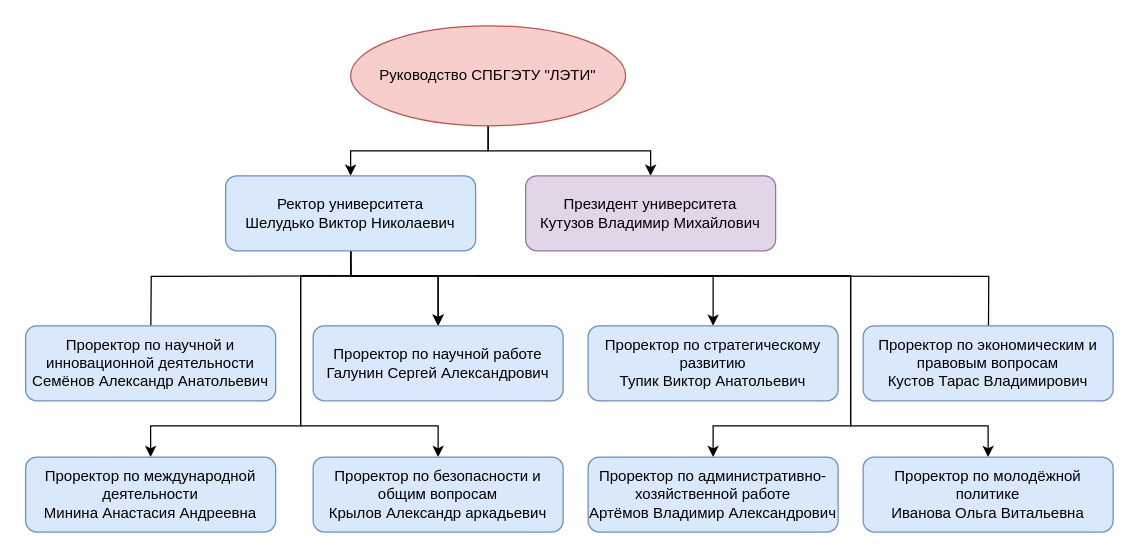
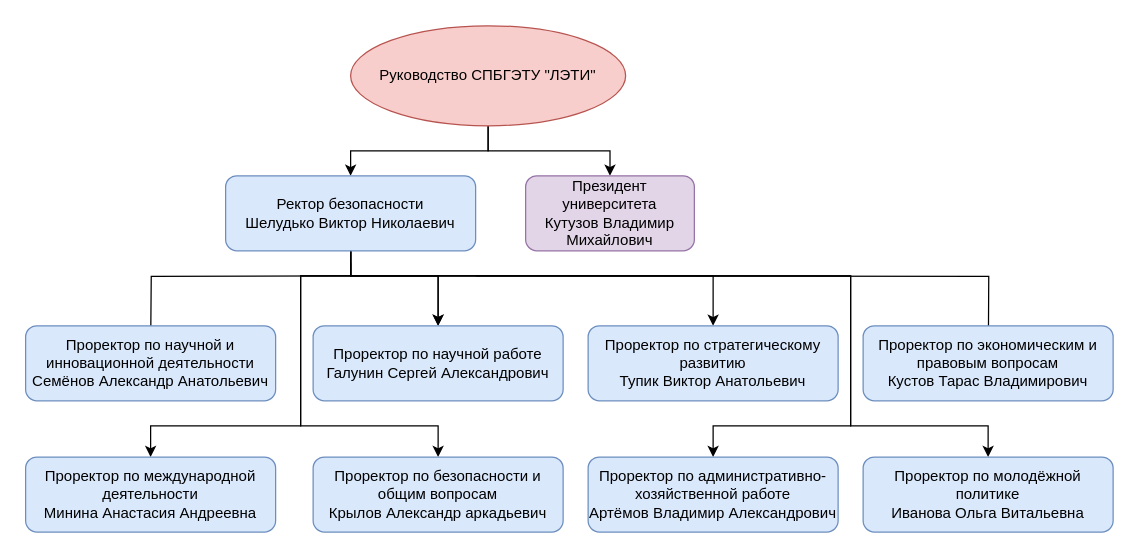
  <mxCell id="0" />
  <mxCell id="1" parent="0" />
  <mxCell id="2" style="edgeStyle=orthogonalEdgeStyle;rounded=0;orthogonalLoop=1;jettySize=auto;html=1;entryX=0.5;entryY=0;entryDx=0;entryDy=0;" edge="1" parent="1" source="4" target="14"><mxGeometry relative="1" as="geometry" /></mxCell>
  <mxCell id="3" style="edgeStyle=orthogonalEdgeStyle;rounded=0;orthogonalLoop=1;jettySize=auto;html=1;entryX=0.5;entryY=0;entryDx=0;entryDy=0;" edge="1" parent="1" source="4" target="15"><mxGeometry relative="1" as="geometry" /></mxCell>
  <mxCell id="4" value="Руководство СПБГЭТУ &quot;ЛЭТИ&quot;" style="ellipse;whiteSpace=wrap;html=1;fillColor=#f8cecc;strokeColor=#b85450;" vertex="1" parent="1"><mxGeometry x="280" y="20" width="220" height="80" as="geometry" /></mxCell>
  <mxCell id="5" style="edgeStyle=orthogonalEdgeStyle;rounded=0;orthogonalLoop=1;jettySize=auto;html=1;" edge="1" parent="1" source="14" target="17"><mxGeometry relative="1" as="geometry"><Array as="points"><mxPoint x="280" y="220" /><mxPoint x="350" y="220" /></Array></mxGeometry></mxCell>
  <mxCell id="6" style="edgeStyle=orthogonalEdgeStyle;rounded=0;orthogonalLoop=1;jettySize=auto;html=1;" edge="1" parent="1" source="14" target="18"><mxGeometry relative="1" as="geometry"><Array as="points"><mxPoint x="280" y="220" /><mxPoint x="570" y="220" /></Array></mxGeometry></mxCell>
  <mxCell id="7" style="edgeStyle=orthogonalEdgeStyle;rounded=0;orthogonalLoop=1;jettySize=auto;html=1;entryX=0.5;entryY=0;entryDx=0;entryDy=0;" edge="1" parent="1"><mxGeometry relative="1" as="geometry"><mxPoint x="280" y="220" as="sourcePoint" /><mxPoint x="120" y="280" as="targetPoint" /></mxGeometry></mxCell>
  <mxCell id="8" style="edgeStyle=orthogonalEdgeStyle;rounded=0;orthogonalLoop=1;jettySize=auto;html=1;" edge="1" parent="1"><mxGeometry relative="1" as="geometry"><mxPoint x="380" y="220" as="sourcePoint" /><mxPoint x="790" y="310" as="targetPoint" /></mxGeometry></mxCell>
  <mxCell id="9" style="edgeStyle=orthogonalEdgeStyle;rounded=0;orthogonalLoop=1;jettySize=auto;html=1;" edge="1" parent="1" target="19"><mxGeometry relative="1" as="geometry"><mxPoint x="280" y="210" as="sourcePoint" /><Array as="points"><mxPoint x="280" y="220" /><mxPoint x="240" y="220" /><mxPoint x="240" y="340" /><mxPoint x="120" y="340" /></Array></mxGeometry></mxCell>
  <mxCell id="10" value="" style="edgeStyle=orthogonalEdgeStyle;rounded=0;orthogonalLoop=1;jettySize=auto;html=1;" edge="1" parent="1" source="14" target="17"><mxGeometry relative="1" as="geometry"><Array as="points"><mxPoint x="280" y="220" /><mxPoint x="350" y="220" /></Array></mxGeometry></mxCell>
  <mxCell id="11" style="edgeStyle=orthogonalEdgeStyle;rounded=0;orthogonalLoop=1;jettySize=auto;html=1;entryX=0.5;entryY=0;entryDx=0;entryDy=0;exitX=0.5;exitY=1;exitDx=0;exitDy=0;" edge="1" parent="1" source="14" target="21"><mxGeometry relative="1" as="geometry"><Array as="points"><mxPoint x="280" y="220" /><mxPoint x="240" y="220" /><mxPoint x="240" y="340" /><mxPoint x="350" y="340" /></Array></mxGeometry></mxCell>
  <mxCell id="12" style="edgeStyle=orthogonalEdgeStyle;rounded=0;orthogonalLoop=1;jettySize=auto;html=1;entryX=0.5;entryY=0;entryDx=0;entryDy=0;" edge="1" parent="1" source="14" target="22"><mxGeometry relative="1" as="geometry"><Array as="points"><mxPoint x="280" y="220" /><mxPoint x="680" y="220" /><mxPoint x="680" y="340" /><mxPoint x="570" y="340" /></Array></mxGeometry></mxCell>
  <mxCell id="13" style="edgeStyle=orthogonalEdgeStyle;rounded=0;orthogonalLoop=1;jettySize=auto;html=1;entryX=0.5;entryY=0;entryDx=0;entryDy=0;" edge="1" parent="1" source="14" target="23"><mxGeometry relative="1" as="geometry"><Array as="points"><mxPoint x="280" y="220" /><mxPoint x="680" y="220" /><mxPoint x="680" y="340" /><mxPoint x="790" y="340" /></Array></mxGeometry></mxCell>
- <mxCell id="14" value="Ректор университета&lt;br&gt;Шелудько Виктор Николаевич" style="rounded=1;whiteSpace=wrap;html=1;fillColor=#dae8fc;strokeColor=#6c8ebf;" vertex="1" parent="1"><mxGeometry x="180" y="140" width="200" height="60" as="geometry" /></mxCell>
- <mxCell id="15" value="Президент университета&lt;br&gt;Кутузов Владимир Михайлович" style="rounded=1;whiteSpace=wrap;html=1;fillColor=#e1d5e7;strokeColor=#9673a6;" vertex="1" parent="1"><mxGeometry x="420" y="140" width="200" height="60" as="geometry" /></mxCell>
+ <mxCell id="14" value="Ректор безопасности&lt;br&gt;Шелудько Виктор Николаевич" style="rounded=1;whiteSpace=wrap;html=1;fillColor=#dae8fc;strokeColor=#6c8ebf;" vertex="1" parent="1"><mxGeometry x="180" y="140" width="200" height="60" as="geometry" /></mxCell>
+ <mxCell id="15" value="Президент университета&lt;br&gt;Кутузов Владимир Михайлович" style="rounded=1;whiteSpace=wrap;html=1;fillColor=#e1d5e7;strokeColor=#9673a6;" vertex="1" parent="1"><mxGeometry x="420" y="140" width="135" height="60" as="geometry" /></mxCell>
  <mxCell id="16" value="Проректор по научной и инновационной деятельности&lt;br&gt;Семёнов Александр Анатольевич" style="rounded=1;whiteSpace=wrap;html=1;fillColor=#dae8fc;strokeColor=#6c8ebf;" vertex="1" parent="1"><mxGeometry x="20" y="260" width="200" height="60" as="geometry" /></mxCell>
  <mxCell id="17" value="Проректор по научной работе&lt;br&gt;Галунин Сергей Александрович" style="rounded=1;whiteSpace=wrap;html=1;fillColor=#dae8fc;strokeColor=#6c8ebf;" vertex="1" parent="1"><mxGeometry x="250" y="260" width="200" height="60" as="geometry" /></mxCell>
  <mxCell id="18" value="Проректор по стратегическому развитию&lt;br&gt;Тупик Виктор Анатольевич" style="rounded=1;whiteSpace=wrap;html=1;fillColor=#dae8fc;strokeColor=#6c8ebf;" vertex="1" parent="1"><mxGeometry x="470" y="260" width="200" height="60" as="geometry" /></mxCell>
  <mxCell id="19" value="Проректор по международной деятельности&lt;br&gt;Минина Анастасия Андреевна" style="rounded=1;whiteSpace=wrap;html=1;fillColor=#dae8fc;strokeColor=#6c8ebf;" vertex="1" parent="1"><mxGeometry x="20" y="365" width="200" height="60" as="geometry" /></mxCell>
  <mxCell id="20" value="Проректор по экономическим и правовым вопросам&lt;br&gt;Кустов Тарас Владимирович" style="rounded=1;whiteSpace=wrap;html=1;fillColor=#dae8fc;strokeColor=#6c8ebf;" vertex="1" parent="1"><mxGeometry x="690" y="260" width="200" height="60" as="geometry" /></mxCell>
  <mxCell id="21" value="Проректор по безопасности и общим вопросам&lt;br&gt;Крылов Александр аркадьевич" style="rounded=1;whiteSpace=wrap;html=1;fillColor=#dae8fc;strokeColor=#6c8ebf;" vertex="1" parent="1"><mxGeometry x="250" y="365" width="200" height="60" as="geometry" /></mxCell>
  <mxCell id="22" value="Проректор по административно-хозяйственной работе&lt;br&gt;Артёмов Владимир Александрович" style="rounded=1;whiteSpace=wrap;html=1;fillColor=#dae8fc;strokeColor=#6c8ebf;" vertex="1" parent="1"><mxGeometry x="470" y="365" width="200" height="60" as="geometry" /></mxCell>
  <mxCell id="23" value="Проректор по молодёжной политике&lt;br&gt;Иванова Ольга Витальевна" style="rounded=1;whiteSpace=wrap;html=1;fillColor=#dae8fc;strokeColor=#6c8ebf;" vertex="1" parent="1"><mxGeometry x="690" y="365" width="200" height="60" as="geometry" /></mxCell>
